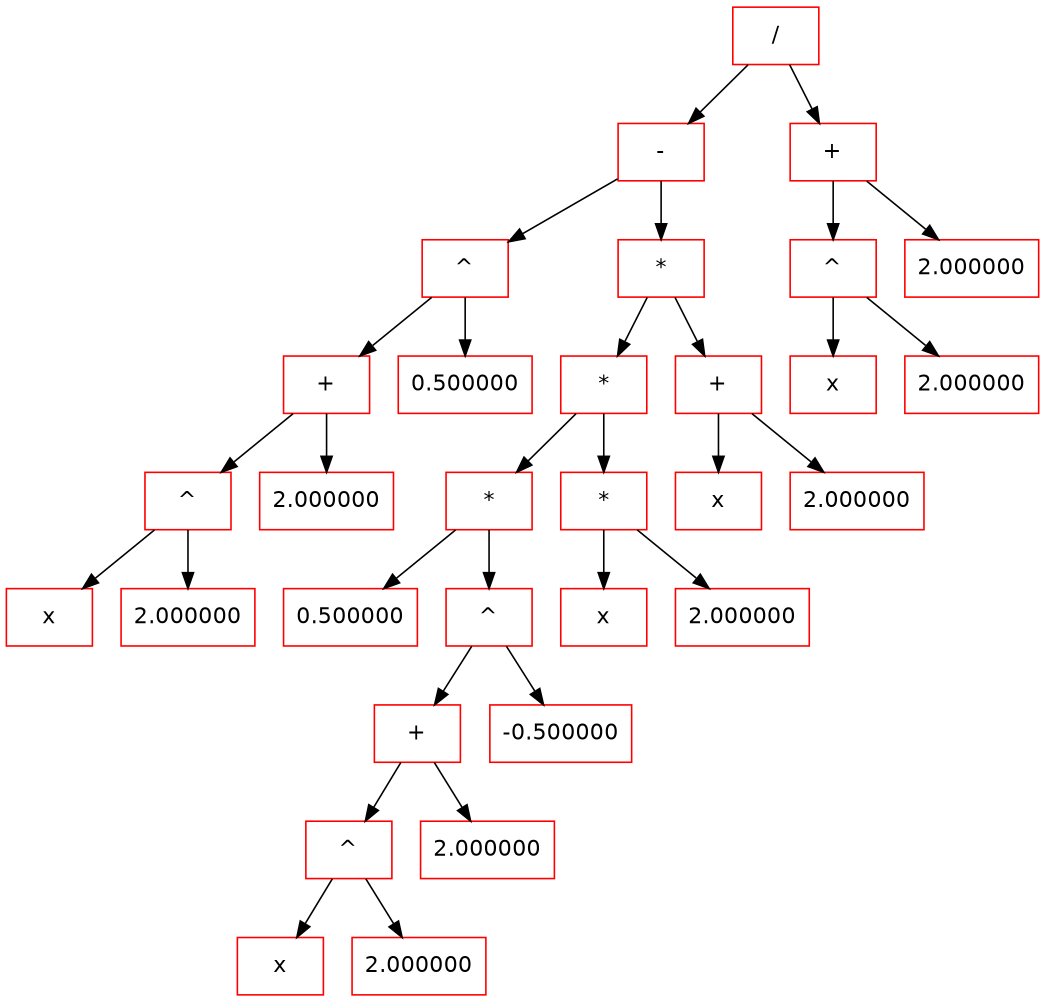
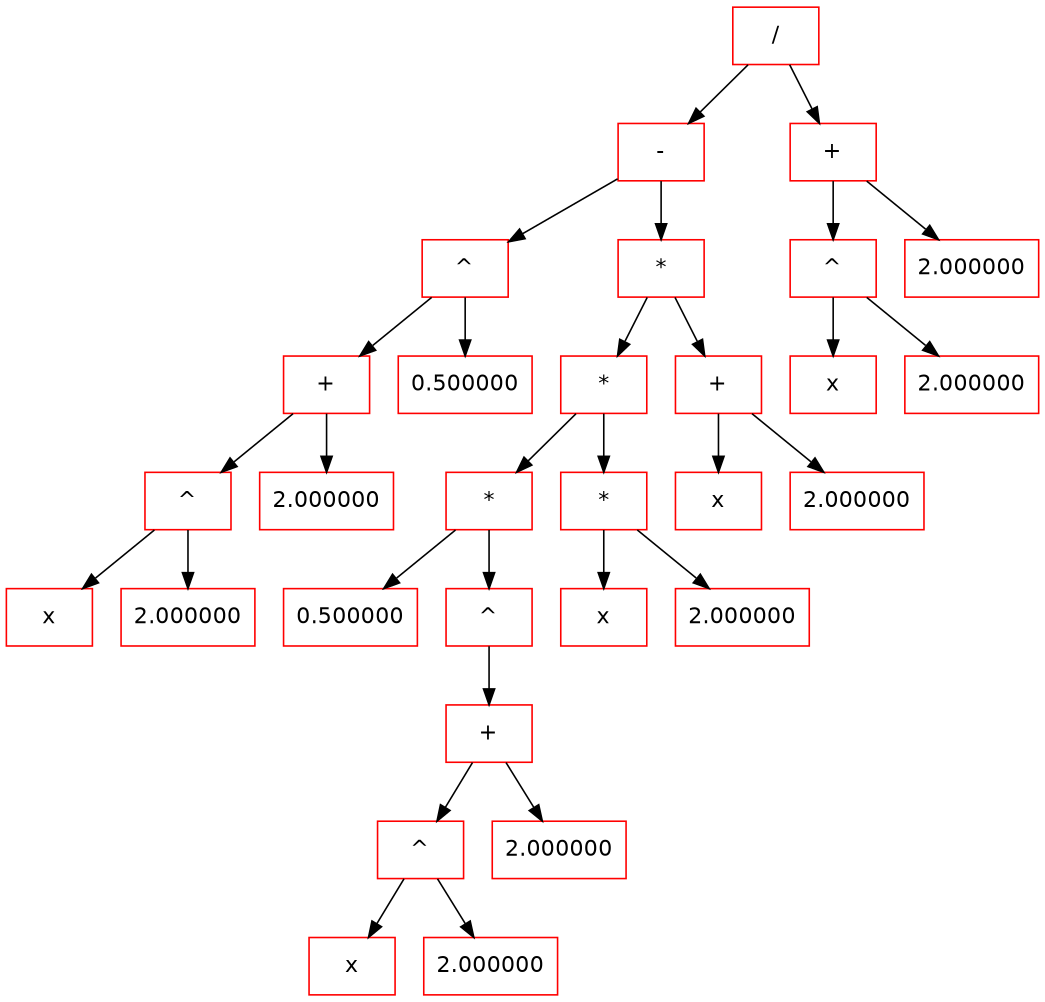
  digraph {
    rankdir=UD
    fontname="DejaVu Sans"
    node [color=red fontsize=14 shape=record fontname="DejaVu Sans"]
    edge [fontsize=12 fontname="DejaVu Sans"]
    n1 [label="/"]
    n2 [label="-"]
    n3 [label="+"]
    n4 [label="^"]
    n5 [label="*"]
    n6 [label="+"]
    n7 [label=0.500000]
    n8 [label="^"]
    n9 [label=2.000000]
    n10 [label=x]
    n11 [label=2.000000]
    n12 [label="*"]
    n13 [label="+"]
    n14 [label="*"]
    n15 [label="*"]
    n16 [label=0.500000]
    n17 [label="^"]
    n18 [label="+"]
-   n19 [label=-0.500000]
    n20 [label="^"]
    n21 [label=2.000000]
    n22 [label=x]
    n23 [label=2.000000]
    n24 [label=x]
    n25 [label=2.000000]
    n26 [label=x]
    n27 [label=2.000000]
    n28 [label="^"]
    n29 [label=2.000000]
    n30 [label=x]
    n31 [label=2.000000]
    n1 -> n2
    n1 -> n3
    n2 -> n4
    n2 -> n5
    n3 -> n28
    n3 -> n29
    n4 -> n6
    n4 -> n7
    n5 -> n12
    n5 -> n13
    n6 -> n8
    n6 -> n9
    n8 -> n10
    n8 -> n11
    n12 -> n14
    n12 -> n15
    n13 -> n26
    n13 -> n27
    n14 -> n16
    n14 -> n17
    n15 -> n24
    n15 -> n25
    n17 -> n18
-   n17 -> n19
    n18 -> n20
    n18 -> n21
    n20 -> n22
    n20 -> n23
    n28 -> n30
    n28 -> n31
  }
